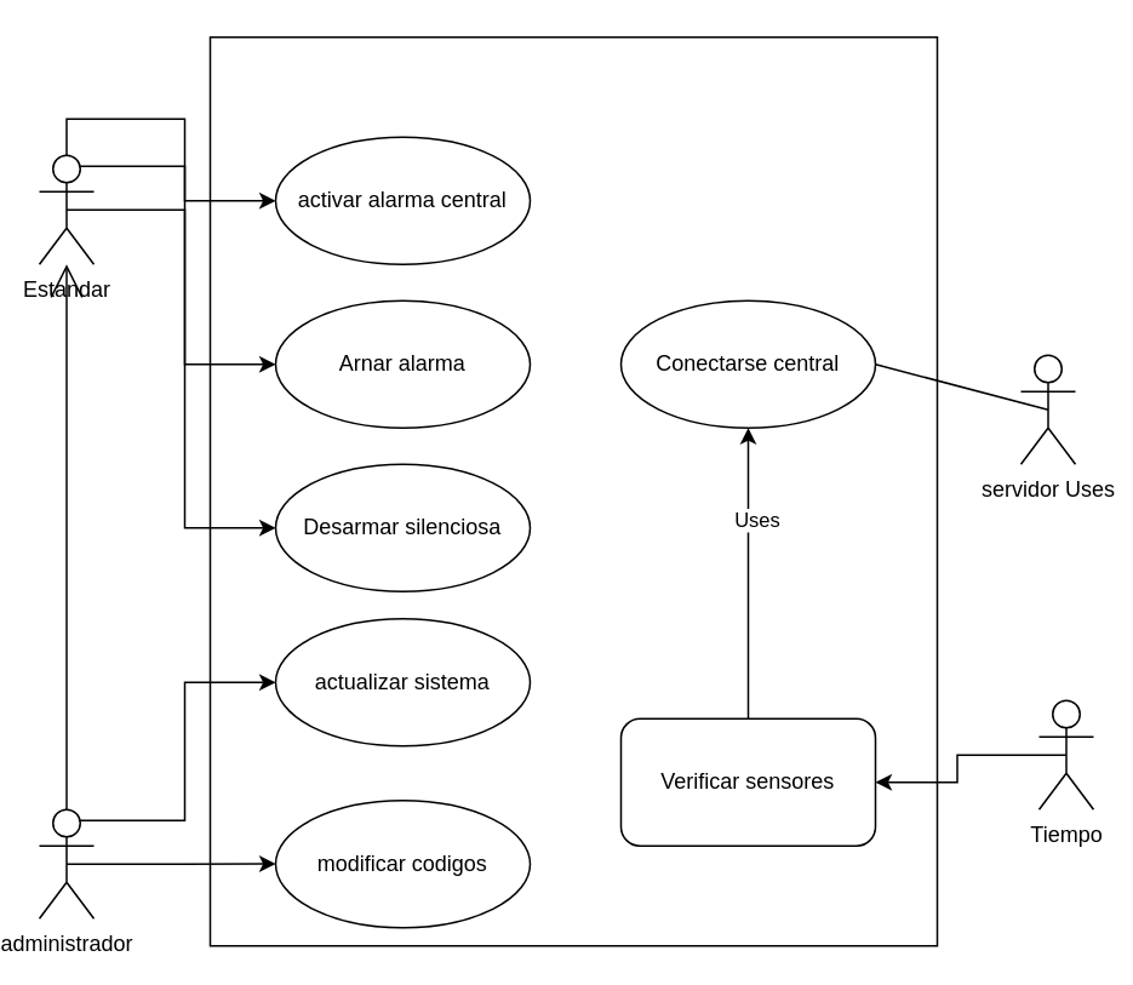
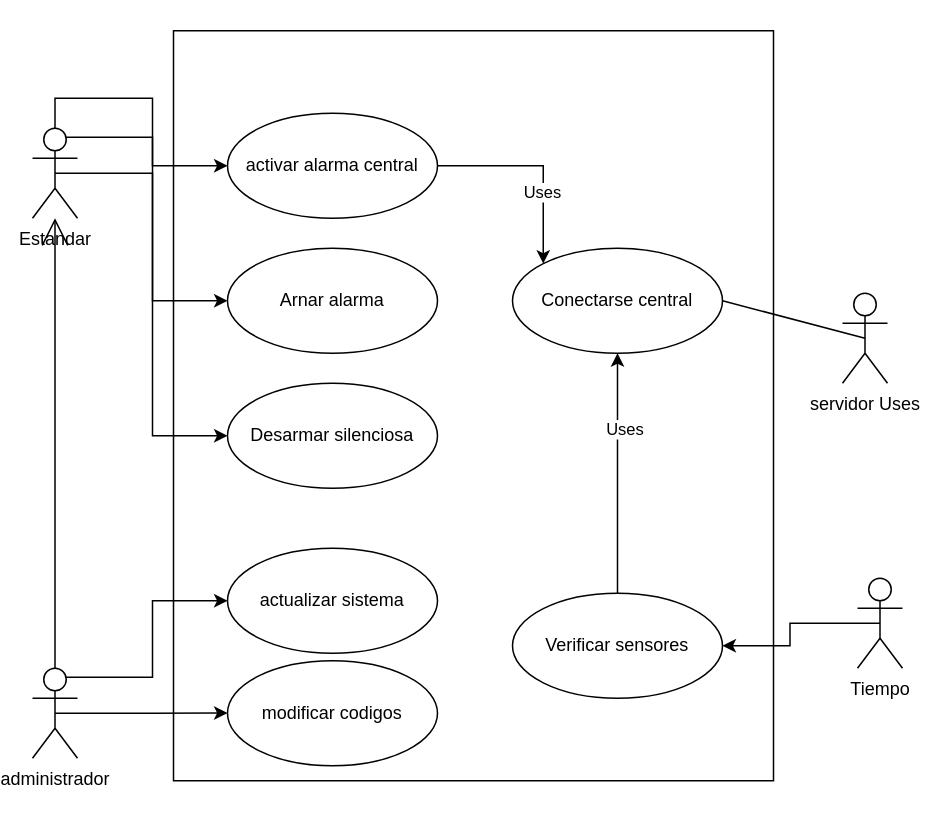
  <mxCell id="0" />
  <mxCell id="1" parent="0" />
  <mxCell id="2" value="" style="rounded=0;whiteSpace=wrap;html=1;movable=0;resizable=0;rotatable=0;deletable=0;editable=0;locked=1;connectable=0;" parent="1" vertex="1"><mxGeometry x="114" y="20" width="400" height="500" as="geometry" /></mxCell>
  <mxCell id="3" style="edgeStyle=orthogonalEdgeStyle;rounded=0;orthogonalLoop=1;jettySize=auto;html=1;exitX=0.5;exitY=0;exitDx=0;exitDy=0;exitPerimeter=0;entryX=0;entryY=0.5;entryDx=0;entryDy=0;" parent="1" source="6" target="15" edge="1"><mxGeometry relative="1" as="geometry" /></mxCell>
  <mxCell id="4" style="edgeStyle=orthogonalEdgeStyle;rounded=0;orthogonalLoop=1;jettySize=auto;html=1;exitX=0.75;exitY=0.1;exitDx=0;exitDy=0;exitPerimeter=0;entryX=0;entryY=0.5;entryDx=0;entryDy=0;" parent="1" source="6" target="11" edge="1"><mxGeometry relative="1" as="geometry" /></mxCell>
  <mxCell id="5" style="edgeStyle=orthogonalEdgeStyle;rounded=0;orthogonalLoop=1;jettySize=auto;html=1;exitX=0.5;exitY=0.5;exitDx=0;exitDy=0;exitPerimeter=0;entryX=0;entryY=0.5;entryDx=0;entryDy=0;" parent="1" source="6" target="12" edge="1"><mxGeometry relative="1" as="geometry" /></mxCell>
  <mxCell id="6" value="Estandar" style="shape=umlActor;verticalLabelPosition=bottom;verticalAlign=top;html=1;outlineConnect=0;" parent="1" vertex="1"><mxGeometry x="20" y="85" width="30" height="60" as="geometry" /></mxCell>
  <mxCell id="7" style="edgeStyle=orthogonalEdgeStyle;rounded=0;orthogonalLoop=1;jettySize=auto;html=1;exitX=0.75;exitY=0.1;exitDx=0;exitDy=0;exitPerimeter=0;entryX=0;entryY=0.5;entryDx=0;entryDy=0;" parent="1" source="9" target="17" edge="1"><mxGeometry relative="1" as="geometry" /></mxCell>
  <mxCell id="8" style="edgeStyle=orthogonalEdgeStyle;rounded=0;orthogonalLoop=1;jettySize=auto;html=1;exitX=0.5;exitY=0.5;exitDx=0;exitDy=0;exitPerimeter=0;" parent="1" source="9" edge="1"><mxGeometry relative="1" as="geometry"><mxPoint x="150" y="474.833" as="targetPoint" /></mxGeometry></mxCell>
  <mxCell id="9" value="administrador" style="shape=umlActor;verticalLabelPosition=bottom;verticalAlign=top;html=1;outlineConnect=0;" parent="1" vertex="1"><mxGeometry x="20" y="445" width="30" height="60" as="geometry" /></mxCell>
  <mxCell id="10" value="Conectarse central" style="ellipse;whiteSpace=wrap;html=1;" parent="1" vertex="1"><mxGeometry x="340" y="165" width="140" height="70" as="geometry" /></mxCell>
  <mxCell id="11" value="Arnar alarma" style="ellipse;whiteSpace=wrap;html=1;" parent="1" vertex="1"><mxGeometry x="150" y="165" width="140" height="70" as="geometry" /></mxCell>
  <mxCell id="12" value="Desarmar silenciosa" style="ellipse;whiteSpace=wrap;html=1;" parent="1" vertex="1"><mxGeometry x="150" y="255" width="140" height="70" as="geometry" /></mxCell>
+ <mxCell id="13" style="edgeStyle=orthogonalEdgeStyle;rounded=0;orthogonalLoop=1;jettySize=auto;html=1;exitX=1;exitY=0.5;exitDx=0;exitDy=0;entryX=0;entryY=0;entryDx=0;entryDy=0;" parent="1" source="15" target="10" edge="1"><mxGeometry relative="1" as="geometry" /></mxCell>
+ <mxCell id="14" value="Uses" style="edgeLabel;html=1;align=center;verticalAlign=middle;resizable=0;points=[];" vertex="1" connectable="0" parent="13"><mxGeometry x="0.304" y="-1" relative="1" as="geometry"><mxPoint y="-1" as="offset" /></mxGeometry></mxCell>
  <mxCell id="15" value="activar alarma central" style="ellipse;whiteSpace=wrap;html=1;" parent="1" vertex="1"><mxGeometry x="150" y="75" width="140" height="70" as="geometry" /></mxCell>
  <mxCell id="16" value="servidor Uses" style="shape=umlActor;verticalLabelPosition=bottom;verticalAlign=top;html=1;" parent="1" vertex="1"><mxGeometry x="560" y="195" width="30" height="60" as="geometry" /></mxCell>
- <mxCell id="17" value="actualizar sistema" style="ellipse;whiteSpace=wrap;html=1;" parent="1" vertex="1"><mxGeometry x="150" y="340" width="140" height="70" as="geometry" /></mxCell>
+ <mxCell id="17" value="actualizar sistema" style="ellipse;whiteSpace=wrap;html=1;" parent="1" vertex="1"><mxGeometry x="150" y="365" width="140" height="70" as="geometry" /></mxCell>
  <mxCell id="18" value="modificar codigos" style="ellipse;whiteSpace=wrap;html=1;" parent="1" vertex="1"><mxGeometry x="150" y="440" width="140" height="70" as="geometry" /></mxCell>
- <mxCell id="19" value="Verificar sensores" style="whiteSpace=wrap;html=1;rounded=1;" parent="1" vertex="1"><mxGeometry x="340" y="395" width="140" height="70" as="geometry" /></mxCell>
+ <mxCell id="19" value="Verificar sensores" style="ellipse;whiteSpace=wrap;html=1;" parent="1" vertex="1"><mxGeometry x="340" y="395" width="140" height="70" as="geometry" /></mxCell>
  <mxCell id="20" style="edgeStyle=orthogonalEdgeStyle;rounded=0;orthogonalLoop=1;jettySize=auto;html=1;exitX=0.5;exitY=0;exitDx=0;exitDy=0;entryX=0.5;entryY=1;entryDx=0;entryDy=0;" parent="1" source="19" target="10" edge="1"><mxGeometry relative="1" as="geometry"><mxPoint x="480" y="330" as="sourcePoint" /><mxPoint x="480" y="70" as="targetPoint" /></mxGeometry></mxCell>
  <mxCell id="21" value="Uses" style="edgeLabel;html=1;align=center;verticalAlign=middle;resizable=0;points=[];" vertex="1" connectable="0" parent="20"><mxGeometry x="0.376" y="-4" relative="1" as="geometry"><mxPoint as="offset" /></mxGeometry></mxCell>
  <mxCell id="22" value="" style="endArrow=none;html=1;rounded=0;exitX=1;exitY=0.5;exitDx=0;exitDy=0;entryX=0.5;entryY=0.5;entryDx=0;entryDy=0;entryPerimeter=0;" parent="1" source="10" target="16" edge="1"><mxGeometry width="50" height="50" relative="1" as="geometry"><mxPoint x="500" y="225" as="sourcePoint" /><mxPoint x="550" y="175" as="targetPoint" /></mxGeometry></mxCell>
  <mxCell id="23" style="edgeStyle=orthogonalEdgeStyle;rounded=0;orthogonalLoop=1;jettySize=auto;html=1;exitX=0.5;exitY=0.5;exitDx=0;exitDy=0;exitPerimeter=0;entryX=1;entryY=0.5;entryDx=0;entryDy=0;" edge="1" parent="1" source="24" target="19"><mxGeometry relative="1" as="geometry" /></mxCell>
  <mxCell id="24" value="Tiempo" style="shape=umlActor;verticalLabelPosition=bottom;verticalAlign=top;html=1;" vertex="1" parent="1"><mxGeometry x="570" y="385" width="30" height="60" as="geometry" /></mxCell>
  <mxCell id="25" value="" style="endArrow=open;endSize=16;endFill=0;html=1;rounded=0;exitX=0.5;exitY=0;exitDx=0;exitDy=0;exitPerimeter=0;" edge="1" parent="1" source="9" target="6"><mxGeometry width="160" relative="1" as="geometry"><mxPoint x="230" y="325" as="sourcePoint" /><mxPoint x="390" y="325" as="targetPoint" /></mxGeometry></mxCell>
